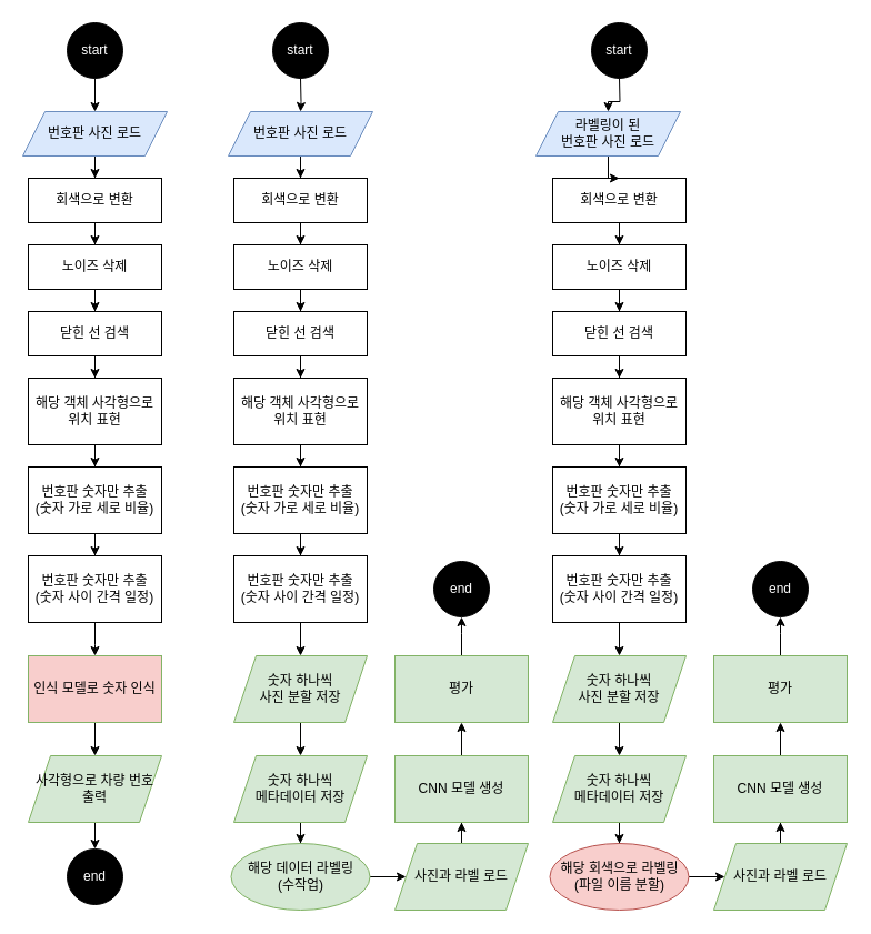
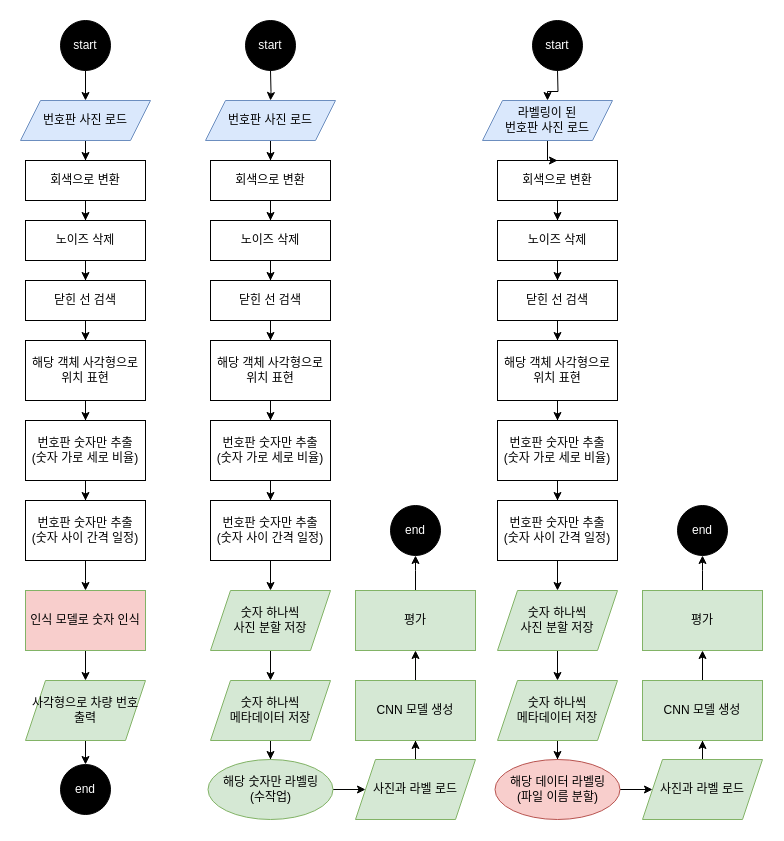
  <mxCell id="0" />
  <mxCell id="1" parent="0" />
  <mxCell id="2" style="edgeStyle=orthogonalEdgeStyle;rounded=0;orthogonalLoop=1;jettySize=auto;html=1;" edge="1" parent="1" source="3" target="17"><mxGeometry relative="1" as="geometry" /></mxCell>
  <mxCell id="3" value="&lt;font color=&quot;#ffffff&quot;&gt;start&lt;/font&gt;" style="ellipse;whiteSpace=wrap;html=1;aspect=fixed;strokeColor=default;fillColor=#000000;" vertex="1" parent="1"><mxGeometry x="60" y="20" width="50" height="50" as="geometry" /></mxCell>
  <mxCell id="4" style="edgeStyle=orthogonalEdgeStyle;rounded=0;orthogonalLoop=1;jettySize=auto;html=1;" edge="1" parent="1" source="5" target="7"><mxGeometry relative="1" as="geometry" /></mxCell>
  <mxCell id="5" value="회색으로 변환" style="rounded=0;whiteSpace=wrap;html=1;" vertex="1" parent="1"><mxGeometry x="25" y="160" width="120" height="40" as="geometry" /></mxCell>
  <mxCell id="6" style="edgeStyle=orthogonalEdgeStyle;rounded=0;orthogonalLoop=1;jettySize=auto;html=1;entryX=0.5;entryY=0;entryDx=0;entryDy=0;" edge="1" parent="1" source="7" target="9"><mxGeometry relative="1" as="geometry" /></mxCell>
  <mxCell id="7" value="노이즈 삭제" style="rounded=0;whiteSpace=wrap;html=1;" vertex="1" parent="1"><mxGeometry x="25" y="220" width="120" height="40" as="geometry" /></mxCell>
  <mxCell id="8" style="edgeStyle=orthogonalEdgeStyle;rounded=0;orthogonalLoop=1;jettySize=auto;html=1;entryX=0.5;entryY=0;entryDx=0;entryDy=0;" edge="1" parent="1" source="9" target="11"><mxGeometry relative="1" as="geometry" /></mxCell>
  <mxCell id="9" value="닫힌 선 검색" style="rounded=0;whiteSpace=wrap;html=1;" vertex="1" parent="1"><mxGeometry x="25" y="280" width="120" height="40" as="geometry" /></mxCell>
  <mxCell id="10" style="edgeStyle=orthogonalEdgeStyle;rounded=0;orthogonalLoop=1;jettySize=auto;html=1;entryX=0.5;entryY=0;entryDx=0;entryDy=0;" edge="1" parent="1" source="11" target="13"><mxGeometry relative="1" as="geometry" /></mxCell>
  <mxCell id="11" value="해당 객체 사각형으로 위치 표현" style="rounded=0;whiteSpace=wrap;html=1;" vertex="1" parent="1"><mxGeometry x="25" y="340" width="120" height="60" as="geometry" /></mxCell>
  <mxCell id="12" style="edgeStyle=orthogonalEdgeStyle;rounded=0;orthogonalLoop=1;jettySize=auto;html=1;" edge="1" parent="1" source="13" target="15"><mxGeometry relative="1" as="geometry" /></mxCell>
  <mxCell id="13" value="번호판 숫자만 추출&lt;br&gt;(숫자 가로 세로 비율)" style="rounded=0;whiteSpace=wrap;html=1;" vertex="1" parent="1"><mxGeometry x="25" y="420" width="120" height="60" as="geometry" /></mxCell>
  <mxCell id="14" style="edgeStyle=orthogonalEdgeStyle;rounded=0;orthogonalLoop=1;jettySize=auto;html=1;entryX=0.5;entryY=0;entryDx=0;entryDy=0;" edge="1" parent="1" source="15"><mxGeometry relative="1" as="geometry"><mxPoint x="85" y="590" as="targetPoint" /></mxGeometry></mxCell>
  <mxCell id="15" value="번호판 숫자만 추출&lt;br&gt;(숫자 사이 간격 일정)" style="rounded=0;whiteSpace=wrap;html=1;" vertex="1" parent="1"><mxGeometry x="25" y="500" width="120" height="60" as="geometry" /></mxCell>
  <mxCell id="16" style="edgeStyle=orthogonalEdgeStyle;rounded=0;orthogonalLoop=1;jettySize=auto;html=1;entryX=0.5;entryY=0;entryDx=0;entryDy=0;" edge="1" parent="1" source="17" target="5"><mxGeometry relative="1" as="geometry" /></mxCell>
  <mxCell id="17" value="번호판 사진 로드" style="shape=parallelogram;perimeter=parallelogramPerimeter;whiteSpace=wrap;html=1;fixedSize=1;fillColor=#dae8fc;strokeColor=#6c8ebf;" vertex="1" parent="1"><mxGeometry x="20" y="100" width="130" height="40" as="geometry" /></mxCell>
  <mxCell id="18" style="edgeStyle=orthogonalEdgeStyle;rounded=0;orthogonalLoop=1;jettySize=auto;html=1;entryX=0.5;entryY=0;entryDx=0;entryDy=0;" edge="1" parent="1" target="20"><mxGeometry relative="1" as="geometry"><mxPoint x="85" y="650" as="sourcePoint" /></mxGeometry></mxCell>
  <mxCell id="19" style="edgeStyle=orthogonalEdgeStyle;rounded=0;orthogonalLoop=1;jettySize=auto;html=1;entryX=0.5;entryY=0;entryDx=0;entryDy=0;" edge="1" parent="1" source="20" target="80"><mxGeometry relative="1" as="geometry" /></mxCell>
  <mxCell id="20" value="사각형으로 차량 번호 &lt;br&gt;출력" style="shape=parallelogram;perimeter=parallelogramPerimeter;whiteSpace=wrap;html=1;fixedSize=1;fillColor=#d5e8d4;strokeColor=#82b366;" vertex="1" parent="1"><mxGeometry x="25" y="680" width="120" height="60" as="geometry" /></mxCell>
  <mxCell id="21" style="edgeStyle=orthogonalEdgeStyle;rounded=0;orthogonalLoop=1;jettySize=auto;html=1;" edge="1" parent="1" target="35"><mxGeometry relative="1" as="geometry"><mxPoint x="270" y="70" as="sourcePoint" /></mxGeometry></mxCell>
  <mxCell id="22" style="edgeStyle=orthogonalEdgeStyle;rounded=0;orthogonalLoop=1;jettySize=auto;html=1;" edge="1" parent="1" source="23" target="25"><mxGeometry relative="1" as="geometry" /></mxCell>
  <mxCell id="23" value="회색으로 변환" style="rounded=0;whiteSpace=wrap;html=1;" vertex="1" parent="1"><mxGeometry x="210" y="160" width="120" height="40" as="geometry" /></mxCell>
  <mxCell id="24" style="edgeStyle=orthogonalEdgeStyle;rounded=0;orthogonalLoop=1;jettySize=auto;html=1;entryX=0.5;entryY=0;entryDx=0;entryDy=0;" edge="1" parent="1" source="25" target="27"><mxGeometry relative="1" as="geometry" /></mxCell>
  <mxCell id="25" value="노이즈 삭제" style="rounded=0;whiteSpace=wrap;html=1;" vertex="1" parent="1"><mxGeometry x="210" y="220" width="120" height="40" as="geometry" /></mxCell>
  <mxCell id="26" style="edgeStyle=orthogonalEdgeStyle;rounded=0;orthogonalLoop=1;jettySize=auto;html=1;entryX=0.5;entryY=0;entryDx=0;entryDy=0;" edge="1" parent="1" source="27" target="29"><mxGeometry relative="1" as="geometry" /></mxCell>
  <mxCell id="27" value="닫힌 선 검색" style="rounded=0;whiteSpace=wrap;html=1;" vertex="1" parent="1"><mxGeometry x="210" y="280" width="120" height="40" as="geometry" /></mxCell>
  <mxCell id="28" style="edgeStyle=orthogonalEdgeStyle;rounded=0;orthogonalLoop=1;jettySize=auto;html=1;entryX=0.5;entryY=0;entryDx=0;entryDy=0;" edge="1" parent="1" source="29" target="31"><mxGeometry relative="1" as="geometry" /></mxCell>
  <mxCell id="29" value="해당 객체 사각형으로 위치 표현" style="rounded=0;whiteSpace=wrap;html=1;" vertex="1" parent="1"><mxGeometry x="210" y="340" width="120" height="60" as="geometry" /></mxCell>
  <mxCell id="30" style="edgeStyle=orthogonalEdgeStyle;rounded=0;orthogonalLoop=1;jettySize=auto;html=1;" edge="1" parent="1" source="31" target="33"><mxGeometry relative="1" as="geometry" /></mxCell>
  <mxCell id="31" value="번호판 숫자만 추출&lt;br&gt;(숫자 가로 세로 비율)" style="rounded=0;whiteSpace=wrap;html=1;" vertex="1" parent="1"><mxGeometry x="210" y="420" width="120" height="60" as="geometry" /></mxCell>
  <mxCell id="32" style="edgeStyle=orthogonalEdgeStyle;rounded=0;orthogonalLoop=1;jettySize=auto;html=1;entryX=0.5;entryY=0;entryDx=0;entryDy=0;" edge="1" parent="1" source="33" target="37"><mxGeometry relative="1" as="geometry" /></mxCell>
  <mxCell id="33" value="번호판 숫자만 추출&lt;br&gt;(숫자 사이 간격 일정)" style="rounded=0;whiteSpace=wrap;html=1;" vertex="1" parent="1"><mxGeometry x="210" y="500" width="120" height="60" as="geometry" /></mxCell>
  <mxCell id="34" style="edgeStyle=orthogonalEdgeStyle;rounded=0;orthogonalLoop=1;jettySize=auto;html=1;entryX=0.5;entryY=0;entryDx=0;entryDy=0;" edge="1" parent="1" source="35" target="23"><mxGeometry relative="1" as="geometry" /></mxCell>
  <mxCell id="35" value="번호판 사진 로드" style="shape=parallelogram;perimeter=parallelogramPerimeter;whiteSpace=wrap;html=1;fixedSize=1;fillColor=#dae8fc;strokeColor=#6c8ebf;" vertex="1" parent="1"><mxGeometry x="205" y="100" width="130" height="40" as="geometry" /></mxCell>
  <mxCell id="36" style="edgeStyle=orthogonalEdgeStyle;rounded=0;orthogonalLoop=1;jettySize=auto;html=1;entryX=0.5;entryY=0;entryDx=0;entryDy=0;fillColor=#d5e8d4;strokeColor=#020301;" edge="1" parent="1" source="37" target="39"><mxGeometry relative="1" as="geometry" /></mxCell>
  <mxCell id="37" value="숫자 하나씩&lt;br style=&quot;border-color: var(--border-color);&quot;&gt;사진 분할 저장" style="shape=parallelogram;perimeter=parallelogramPerimeter;whiteSpace=wrap;html=1;fixedSize=1;fillColor=#d5e8d4;strokeColor=#82b366;" vertex="1" parent="1"><mxGeometry x="210" y="590" width="120" height="60" as="geometry" /></mxCell>
  <mxCell id="38" style="edgeStyle=orthogonalEdgeStyle;rounded=0;orthogonalLoop=1;jettySize=auto;html=1;entryX=0.5;entryY=0;entryDx=0;entryDy=0;fillColor=#d5e8d4;strokeColor=#020301;" edge="1" parent="1" source="39" target="42"><mxGeometry relative="1" as="geometry" /></mxCell>
  <mxCell id="39" value="숫자 하나씩&lt;br style=&quot;border-color: var(--border-color);&quot;&gt;메타데이터 저장" style="shape=parallelogram;perimeter=parallelogramPerimeter;whiteSpace=wrap;html=1;fixedSize=1;fillColor=#d5e8d4;strokeColor=#82b366;" vertex="1" parent="1"><mxGeometry x="210" y="680" width="120" height="60" as="geometry" /></mxCell>
  <mxCell id="40" value="인식 모델로 숫자 인식" style="rounded=0;whiteSpace=wrap;html=1;fillColor=#f8cecc;strokeColor=#82b366;" vertex="1" parent="1"><mxGeometry x="25" y="590" width="120" height="60" as="geometry" /></mxCell>
  <mxCell id="41" style="edgeStyle=orthogonalEdgeStyle;rounded=0;orthogonalLoop=1;jettySize=auto;html=1;entryX=0;entryY=0.5;entryDx=0;entryDy=0;fillColor=#d5e8d4;strokeColor=#020301;" edge="1" parent="1" source="42" target="44"><mxGeometry relative="1" as="geometry" /></mxCell>
- <mxCell id="42" value="해당 데이터 라벨링&lt;br&gt;(수작업)" style="ellipse;whiteSpace=wrap;html=1;fillColor=#d5e8d4;strokeColor=#82b366;" vertex="1" parent="1"><mxGeometry x="207.5" y="759" width="125" height="60" as="geometry" /></mxCell>
+ <mxCell id="42" value="해당 숫자만 라벨링&lt;br&gt;(수작업)" style="ellipse;whiteSpace=wrap;html=1;fillColor=#d5e8d4;strokeColor=#82b366;" vertex="1" parent="1"><mxGeometry x="207.5" y="759" width="125" height="60" as="geometry" /></mxCell>
  <mxCell id="43" value="" style="edgeStyle=orthogonalEdgeStyle;rounded=0;orthogonalLoop=1;jettySize=auto;html=1;fillColor=#d5e8d4;strokeColor=#020301;" edge="1" parent="1" source="44" target="46"><mxGeometry relative="1" as="geometry" /></mxCell>
  <mxCell id="44" value="사진과 라벨 로드" style="shape=parallelogram;perimeter=parallelogramPerimeter;whiteSpace=wrap;html=1;fixedSize=1;fillColor=#d5e8d4;strokeColor=#82b366;" vertex="1" parent="1"><mxGeometry x="355" y="759" width="120" height="60" as="geometry" /></mxCell>
  <mxCell id="45" style="edgeStyle=orthogonalEdgeStyle;rounded=0;orthogonalLoop=1;jettySize=auto;html=1;entryX=0.5;entryY=1;entryDx=0;entryDy=0;fillColor=#d5e8d4;strokeColor=#020301;" edge="1" parent="1" source="46" target="48"><mxGeometry relative="1" as="geometry" /></mxCell>
  <mxCell id="46" value="CNN 모델 생성" style="rounded=0;whiteSpace=wrap;html=1;fillColor=#d5e8d4;strokeColor=#82b366;" vertex="1" parent="1"><mxGeometry x="355" y="680" width="120" height="60" as="geometry" /></mxCell>
  <mxCell id="47" style="edgeStyle=orthogonalEdgeStyle;rounded=0;orthogonalLoop=1;jettySize=auto;html=1;entryX=0.5;entryY=1;entryDx=0;entryDy=0;" edge="1" parent="1" source="48"><mxGeometry relative="1" as="geometry"><mxPoint x="415" y="555" as="targetPoint" /></mxGeometry></mxCell>
  <mxCell id="48" value="평가" style="rounded=0;whiteSpace=wrap;html=1;fillColor=#d5e8d4;strokeColor=#82b366;" vertex="1" parent="1"><mxGeometry x="355" y="590" width="120" height="60" as="geometry" /></mxCell>
  <mxCell id="49" style="edgeStyle=orthogonalEdgeStyle;rounded=0;orthogonalLoop=1;jettySize=auto;html=1;" edge="1" parent="1" target="63"><mxGeometry relative="1" as="geometry"><mxPoint x="557" y="70" as="sourcePoint" /></mxGeometry></mxCell>
  <mxCell id="50" style="edgeStyle=orthogonalEdgeStyle;rounded=0;orthogonalLoop=1;jettySize=auto;html=1;" edge="1" parent="1" source="51" target="53"><mxGeometry relative="1" as="geometry" /></mxCell>
  <mxCell id="51" value="회색으로 변환" style="rounded=0;whiteSpace=wrap;html=1;" vertex="1" parent="1"><mxGeometry x="497" y="160" width="120" height="40" as="geometry" /></mxCell>
  <mxCell id="52" style="edgeStyle=orthogonalEdgeStyle;rounded=0;orthogonalLoop=1;jettySize=auto;html=1;entryX=0.5;entryY=0;entryDx=0;entryDy=0;" edge="1" parent="1" source="53" target="55"><mxGeometry relative="1" as="geometry" /></mxCell>
  <mxCell id="53" value="노이즈 삭제" style="rounded=0;whiteSpace=wrap;html=1;" vertex="1" parent="1"><mxGeometry x="497" y="220" width="120" height="40" as="geometry" /></mxCell>
  <mxCell id="54" style="edgeStyle=orthogonalEdgeStyle;rounded=0;orthogonalLoop=1;jettySize=auto;html=1;entryX=0.5;entryY=0;entryDx=0;entryDy=0;" edge="1" parent="1" source="55" target="57"><mxGeometry relative="1" as="geometry" /></mxCell>
  <mxCell id="55" value="닫힌 선 검색" style="rounded=0;whiteSpace=wrap;html=1;" vertex="1" parent="1"><mxGeometry x="497" y="280" width="120" height="40" as="geometry" /></mxCell>
  <mxCell id="56" style="edgeStyle=orthogonalEdgeStyle;rounded=0;orthogonalLoop=1;jettySize=auto;html=1;entryX=0.5;entryY=0;entryDx=0;entryDy=0;" edge="1" parent="1" source="57" target="59"><mxGeometry relative="1" as="geometry" /></mxCell>
  <mxCell id="57" value="해당 객체 사각형으로 위치 표현" style="rounded=0;whiteSpace=wrap;html=1;" vertex="1" parent="1"><mxGeometry x="497" y="340" width="120" height="60" as="geometry" /></mxCell>
  <mxCell id="58" style="edgeStyle=orthogonalEdgeStyle;rounded=0;orthogonalLoop=1;jettySize=auto;html=1;" edge="1" parent="1" source="59" target="61"><mxGeometry relative="1" as="geometry" /></mxCell>
  <mxCell id="59" value="번호판 숫자만 추출&lt;br&gt;(숫자 가로 세로 비율)" style="rounded=0;whiteSpace=wrap;html=1;" vertex="1" parent="1"><mxGeometry x="497" y="420" width="120" height="60" as="geometry" /></mxCell>
  <mxCell id="60" style="edgeStyle=orthogonalEdgeStyle;rounded=0;orthogonalLoop=1;jettySize=auto;html=1;entryX=0.5;entryY=0;entryDx=0;entryDy=0;" edge="1" parent="1" source="61" target="65"><mxGeometry relative="1" as="geometry" /></mxCell>
  <mxCell id="61" value="번호판 숫자만 추출&lt;br&gt;(숫자 사이 간격 일정)" style="rounded=0;whiteSpace=wrap;html=1;" vertex="1" parent="1"><mxGeometry x="497" y="500" width="120" height="60" as="geometry" /></mxCell>
  <mxCell id="62" style="edgeStyle=orthogonalEdgeStyle;rounded=0;orthogonalLoop=1;jettySize=auto;html=1;entryX=0.5;entryY=0;entryDx=0;entryDy=0;" edge="1" parent="1" source="63" target="51"><mxGeometry relative="1" as="geometry" /></mxCell>
  <mxCell id="63" value="라벨링이 된&lt;br&gt;번호판 사진 로드" style="shape=parallelogram;perimeter=parallelogramPerimeter;whiteSpace=wrap;html=1;fixedSize=1;fillColor=#dae8fc;strokeColor=#6c8ebf;" vertex="1" parent="1"><mxGeometry x="482" y="100" width="130" height="40" as="geometry" /></mxCell>
  <mxCell id="64" style="edgeStyle=orthogonalEdgeStyle;rounded=0;orthogonalLoop=1;jettySize=auto;html=1;entryX=0.5;entryY=0;entryDx=0;entryDy=0;fillColor=#d5e8d4;strokeColor=#000000;" edge="1" parent="1" source="65" target="67"><mxGeometry relative="1" as="geometry" /></mxCell>
  <mxCell id="65" value="숫자 하나씩&lt;br style=&quot;border-color: var(--border-color);&quot;&gt;사진 분할 저장" style="shape=parallelogram;perimeter=parallelogramPerimeter;whiteSpace=wrap;html=1;fixedSize=1;fillColor=#d5e8d4;strokeColor=#82b366;" vertex="1" parent="1"><mxGeometry x="497" y="590" width="120" height="60" as="geometry" /></mxCell>
  <mxCell id="66" style="edgeStyle=orthogonalEdgeStyle;rounded=0;orthogonalLoop=1;jettySize=auto;html=1;entryX=0.5;entryY=0;entryDx=0;entryDy=0;fillColor=#d5e8d4;strokeColor=#000000;" edge="1" parent="1" source="67" target="69"><mxGeometry relative="1" as="geometry" /></mxCell>
  <mxCell id="67" value="숫자 하나씩&lt;br style=&quot;border-color: var(--border-color);&quot;&gt;메타데이터 저장" style="shape=parallelogram;perimeter=parallelogramPerimeter;whiteSpace=wrap;html=1;fixedSize=1;fillColor=#d5e8d4;strokeColor=#82b366;" vertex="1" parent="1"><mxGeometry x="497" y="680" width="120" height="60" as="geometry" /></mxCell>
  <mxCell id="68" style="edgeStyle=orthogonalEdgeStyle;rounded=0;orthogonalLoop=1;jettySize=auto;html=1;entryX=0;entryY=0.5;entryDx=0;entryDy=0;fillColor=#d5e8d4;strokeColor=#000000;" edge="1" parent="1" source="69" target="71"><mxGeometry relative="1" as="geometry" /></mxCell>
- <mxCell id="69" value="해당 회색으로 라벨링&lt;br&gt;(파일 이름 분할)" style="ellipse;whiteSpace=wrap;html=1;fillColor=#f8cecc;strokeColor=#b85450;" vertex="1" parent="1"><mxGeometry x="494.5" y="759" width="125" height="60" as="geometry" /></mxCell>
+ <mxCell id="69" value="해당 데이터 라벨링&lt;br&gt;(파일 이름 분할)" style="ellipse;whiteSpace=wrap;html=1;fillColor=#f8cecc;strokeColor=#b85450;" vertex="1" parent="1"><mxGeometry x="494.5" y="759" width="125" height="60" as="geometry" /></mxCell>
  <mxCell id="70" value="" style="edgeStyle=orthogonalEdgeStyle;rounded=0;orthogonalLoop=1;jettySize=auto;html=1;fillColor=#d5e8d4;strokeColor=#000000;" edge="1" parent="1" source="71" target="73"><mxGeometry relative="1" as="geometry" /></mxCell>
  <mxCell id="71" value="사진과 라벨 로드" style="shape=parallelogram;perimeter=parallelogramPerimeter;whiteSpace=wrap;html=1;fixedSize=1;fillColor=#d5e8d4;strokeColor=#82b366;" vertex="1" parent="1"><mxGeometry x="642" y="759" width="120" height="60" as="geometry" /></mxCell>
  <mxCell id="72" style="edgeStyle=orthogonalEdgeStyle;rounded=0;orthogonalLoop=1;jettySize=auto;html=1;entryX=0.5;entryY=1;entryDx=0;entryDy=0;fillColor=#d5e8d4;strokeColor=#000000;" edge="1" parent="1" source="73" target="75"><mxGeometry relative="1" as="geometry" /></mxCell>
  <mxCell id="73" value="CNN 모델 생성" style="rounded=0;whiteSpace=wrap;html=1;fillColor=#d5e8d4;strokeColor=#82b366;" vertex="1" parent="1"><mxGeometry x="642" y="680" width="120" height="60" as="geometry" /></mxCell>
  <mxCell id="74" style="edgeStyle=orthogonalEdgeStyle;rounded=0;orthogonalLoop=1;jettySize=auto;html=1;entryX=0.5;entryY=1;entryDx=0;entryDy=0;" edge="1" parent="1" source="75"><mxGeometry relative="1" as="geometry"><mxPoint x="702" y="555" as="targetPoint" /></mxGeometry></mxCell>
  <mxCell id="75" value="평가" style="rounded=0;whiteSpace=wrap;html=1;fillColor=#d5e8d4;strokeColor=#82b366;" vertex="1" parent="1"><mxGeometry x="642" y="590" width="120" height="60" as="geometry" /></mxCell>
  <mxCell id="76" value="&lt;font color=&quot;#ffffff&quot;&gt;start&lt;/font&gt;" style="ellipse;whiteSpace=wrap;html=1;aspect=fixed;strokeColor=default;fillColor=#000000;" vertex="1" parent="1"><mxGeometry x="245" y="20" width="50" height="50" as="geometry" /></mxCell>
  <mxCell id="77" value="&lt;font color=&quot;#ffffff&quot;&gt;start&lt;/font&gt;" style="ellipse;whiteSpace=wrap;html=1;aspect=fixed;strokeColor=default;fillColor=#000000;" vertex="1" parent="1"><mxGeometry x="532" y="20" width="50" height="50" as="geometry" /></mxCell>
  <mxCell id="78" value="&lt;font color=&quot;#ffffff&quot;&gt;end&lt;/font&gt;" style="ellipse;whiteSpace=wrap;html=1;aspect=fixed;strokeColor=default;fillColor=#000000;" vertex="1" parent="1"><mxGeometry x="390" y="505" width="50" height="50" as="geometry" /></mxCell>
  <mxCell id="79" value="&lt;font color=&quot;#ffffff&quot;&gt;end&lt;/font&gt;" style="ellipse;whiteSpace=wrap;html=1;aspect=fixed;strokeColor=default;fillColor=#000000;" vertex="1" parent="1"><mxGeometry x="677" y="505" width="50" height="50" as="geometry" /></mxCell>
  <mxCell id="80" value="&lt;font color=&quot;#ffffff&quot;&gt;end&lt;/font&gt;" style="ellipse;whiteSpace=wrap;html=1;aspect=fixed;strokeColor=default;fillColor=#000000;" vertex="1" parent="1"><mxGeometry x="60" y="764" width="50" height="50" as="geometry" /></mxCell>
